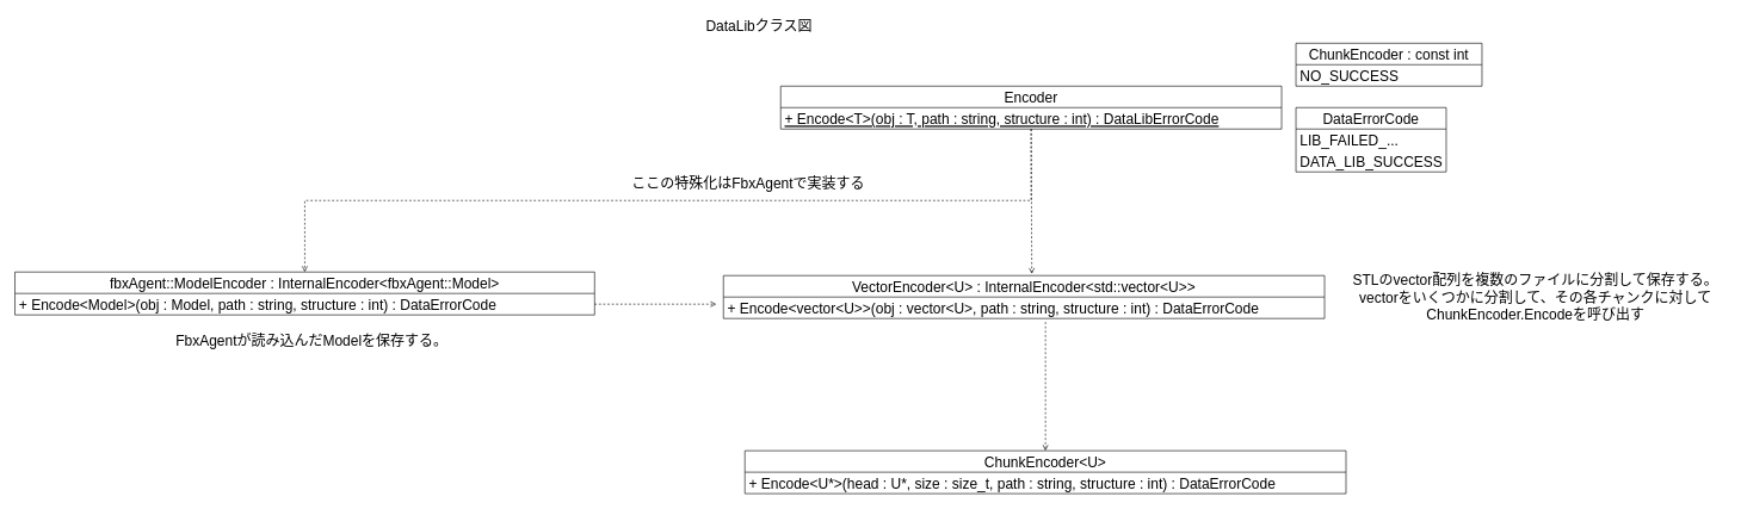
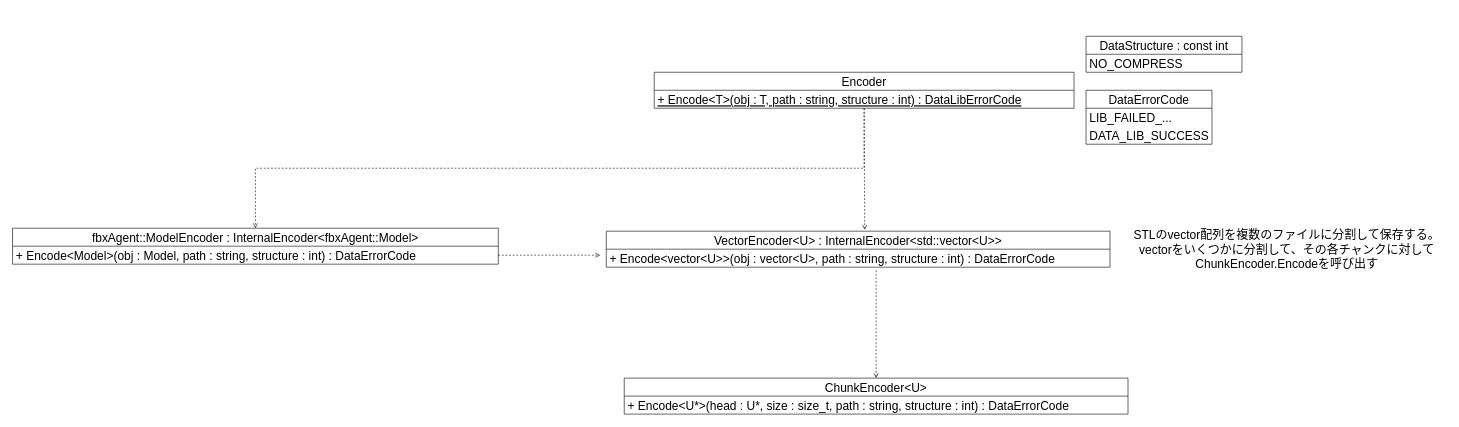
  <mxCell id="0" />
  <mxCell id="1" parent="0" />
- <mxCell id="2" value="DataLibクラス図" style="text;html=1;strokeColor=none;fillColor=none;align=center;verticalAlign=middle;whiteSpace=wrap;rounded=0;fontSize=20;" parent="1" vertex="1"><mxGeometry x="980" y="20" width="160" height="30" as="geometry" /></mxCell>
  <mxCell id="3" value="Encoder" style="swimlane;fontStyle=0;childLayout=stackLayout;horizontal=1;startSize=30;horizontalStack=0;resizeParent=1;resizeParentMax=0;resizeLast=0;collapsible=1;marginBottom=0;fontSize=20;" parent="1" vertex="1"><mxGeometry x="1090" y="120" width="700" height="60" as="geometry" /></mxCell>
  <mxCell id="4" value="+ Encode&lt;T&gt;(obj : T, path : string, structure : int) : DataLibErrorCode" style="text;strokeColor=none;fillColor=none;align=left;verticalAlign=middle;spacingLeft=4;spacingRight=4;overflow=hidden;points=[[0,0.5],[1,0.5]];portConstraint=eastwest;rotatable=0;fontSize=20;fontStyle=4" parent="3" vertex="1"><mxGeometry y="30" width="700" height="30" as="geometry" /></mxCell>
- <mxCell id="5" value="ChunkEncoder : const int" style="swimlane;fontStyle=0;childLayout=stackLayout;horizontal=1;startSize=30;horizontalStack=0;resizeParent=1;resizeParentMax=0;resizeLast=0;collapsible=1;marginBottom=0;fontSize=20;" parent="1" vertex="1"><mxGeometry x="1810" y="60" width="260" height="60" as="geometry" /></mxCell>
- <mxCell id="6" value="NO_SUCCESS" style="text;strokeColor=none;fillColor=none;align=left;verticalAlign=middle;spacingLeft=4;spacingRight=4;overflow=hidden;points=[[0,0.5],[1,0.5]];portConstraint=eastwest;rotatable=0;fontSize=20;" parent="5" vertex="1"><mxGeometry y="30" width="260" height="30" as="geometry" /></mxCell>
+ <mxCell id="5" value="DataStructure : const int" style="swimlane;fontStyle=0;childLayout=stackLayout;horizontal=1;startSize=30;horizontalStack=0;resizeParent=1;resizeParentMax=0;resizeLast=0;collapsible=1;marginBottom=0;fontSize=20;" parent="1" vertex="1"><mxGeometry x="1810" y="60" width="260" height="60" as="geometry" /></mxCell>
+ <mxCell id="6" value="NO_COMPRESS" style="text;strokeColor=none;fillColor=none;align=left;verticalAlign=middle;spacingLeft=4;spacingRight=4;overflow=hidden;points=[[0,0.5],[1,0.5]];portConstraint=eastwest;rotatable=0;fontSize=20;" parent="5" vertex="1"><mxGeometry y="30" width="260" height="30" as="geometry" /></mxCell>
  <mxCell id="7" value="DataErrorCode" style="swimlane;fontStyle=0;childLayout=stackLayout;horizontal=1;startSize=30;horizontalStack=0;resizeParent=1;resizeParentMax=0;resizeLast=0;collapsible=1;marginBottom=0;fontSize=20;" parent="1" vertex="1"><mxGeometry x="1810" y="150" width="210" height="90" as="geometry" /></mxCell>
  <mxCell id="8" value="LIB_FAILED_..." style="text;strokeColor=none;fillColor=none;align=left;verticalAlign=middle;spacingLeft=4;spacingRight=4;overflow=hidden;points=[[0,0.5],[1,0.5]];portConstraint=eastwest;rotatable=0;fontSize=20;" parent="7" vertex="1"><mxGeometry y="30" width="210" height="30" as="geometry" /></mxCell>
  <mxCell id="9" value="DATA_LIB_SUCCESS" style="text;strokeColor=none;fillColor=none;align=left;verticalAlign=middle;spacingLeft=4;spacingRight=4;overflow=hidden;points=[[0,0.5],[1,0.5]];portConstraint=eastwest;rotatable=0;fontSize=20;" parent="7" vertex="1"><mxGeometry y="60" width="210" height="30" as="geometry" /></mxCell>
  <mxCell id="10" value="VectorEncoder&lt;U&gt; : InternalEncoder&lt;std::vector&lt;U&gt;&gt;" style="swimlane;fontStyle=0;childLayout=stackLayout;horizontal=1;startSize=30;horizontalStack=0;resizeParent=1;resizeParentMax=0;resizeLast=0;collapsible=1;marginBottom=0;fontSize=20;" parent="1" vertex="1"><mxGeometry x="1010" y="385" width="840" height="60" as="geometry" /></mxCell>
  <mxCell id="11" value="+ Encode&lt;vector&lt;U&gt;&gt;(obj : vector&lt;U&gt;, path : string, structure : int) : DataErrorCode" style="text;strokeColor=none;fillColor=none;align=left;verticalAlign=middle;spacingLeft=4;spacingRight=4;overflow=hidden;points=[[0,0.5],[1,0.5]];portConstraint=eastwest;rotatable=0;fontSize=20;fontStyle=0" parent="10" vertex="1"><mxGeometry y="30" width="840" height="30" as="geometry" /></mxCell>
  <mxCell id="12" value="ChunkEncoder&lt;U&gt;" style="swimlane;fontStyle=0;childLayout=stackLayout;horizontal=1;startSize=30;horizontalStack=0;resizeParent=1;resizeParentMax=0;resizeLast=0;collapsible=1;marginBottom=0;fontSize=20;" parent="1" vertex="1"><mxGeometry x="1040" y="630" width="840" height="60" as="geometry" /></mxCell>
  <mxCell id="13" value="+ Encode&lt;U*&gt;(head : U*, size : size_t, path : string, structure : int) : DataErrorCode" style="text;strokeColor=none;fillColor=none;align=left;verticalAlign=middle;spacingLeft=4;spacingRight=4;overflow=hidden;points=[[0,0.5],[1,0.5]];portConstraint=eastwest;rotatable=0;fontSize=20;fontStyle=0" parent="12" vertex="1"><mxGeometry y="30" width="840" height="30" as="geometry" /></mxCell>
  <mxCell id="14" value="STLのvector配列を複数のファイルに分割して保存する。&lt;br&gt;vectorをいくつかに分割して、その各チャンクに対してChunkEncoder.Encodeを呼び出す" style="text;html=1;strokeColor=none;fillColor=none;align=center;verticalAlign=middle;whiteSpace=wrap;rounded=0;fontSize=20;" parent="1" vertex="1"><mxGeometry x="1880" y="400" width="530" height="30" as="geometry" /></mxCell>
  <mxCell id="15" value="fbxAgent::ModelEncoder : InternalEncoder&lt;fbxAgent::Model&gt;" style="swimlane;fontStyle=0;childLayout=stackLayout;horizontal=1;startSize=30;horizontalStack=0;resizeParent=1;resizeParentMax=0;resizeLast=0;collapsible=1;marginBottom=0;fontSize=20;" parent="1" vertex="1"><mxGeometry x="20" y="380" width="810" height="60" as="geometry" /></mxCell>
  <mxCell id="16" value="+ Encode&lt;Model&gt;(obj : Model, path : string, structure : int) : DataErrorCode" style="text;strokeColor=none;fillColor=none;align=left;verticalAlign=middle;spacingLeft=4;spacingRight=4;overflow=hidden;points=[[0,0.5],[1,0.5]];portConstraint=eastwest;rotatable=0;fontSize=20;fontStyle=0" parent="15" vertex="1"><mxGeometry y="30" width="810" height="30" as="geometry" /></mxCell>
- <mxCell id="17" value="FbxAgentが読み込んだModelを保存する。" style="text;html=1;strokeColor=none;fillColor=none;align=center;verticalAlign=middle;whiteSpace=wrap;rounded=0;fontSize=20;" parent="1" vertex="1"><mxGeometry x="170" y="460" width="530" height="30" as="geometry" /></mxCell>
  <mxCell id="18" value="" style="endArrow=open;html=1;rounded=0;fontSize=20;entryX=0.5;entryY=0;entryDx=0;entryDy=0;dashed=1;endFill=0;elbow=vertical;" edge="1" parent="1" target="12"><mxGeometry width="50" height="50" relative="1" as="geometry"><mxPoint x="1460" y="450" as="sourcePoint" /><mxPoint x="1475" y="260" as="targetPoint" /></mxGeometry></mxCell>
  <mxCell id="19" value="" style="endArrow=open;html=1;rounded=0;elbow=vertical;entryX=0.5;entryY=0;entryDx=0;entryDy=0;edgeStyle=elbowEdgeStyle;dashed=1;endFill=0;" edge="1" parent="1" target="15"><mxGeometry width="50" height="50" relative="1" as="geometry"><mxPoint x="1440" y="180" as="sourcePoint" /><mxPoint x="1490" y="310" as="targetPoint" /></mxGeometry></mxCell>
- <mxCell id="20" value="ここの特殊化はFbxAgentで実装する" style="text;html=1;strokeColor=none;fillColor=none;align=center;verticalAlign=middle;whiteSpace=wrap;rounded=0;fontSize=20;" vertex="1" parent="1"><mxGeometry x="870" y="240" width="350" height="30" as="geometry" /></mxCell>
  <mxCell id="21" value="" style="endArrow=open;html=1;rounded=0;fontSize=20;dashed=1;endFill=0;elbow=vertical;exitX=1;exitY=0.5;exitDx=0;exitDy=0;" edge="1" parent="1" source="16"><mxGeometry width="50" height="50" relative="1" as="geometry"><mxPoint x="1470" y="460" as="sourcePoint" /><mxPoint x="1000" y="425" as="targetPoint" /></mxGeometry></mxCell>
  <mxCell id="22" value="" style="endArrow=open;html=1;rounded=0;fontSize=20;dashed=1;endFill=0;elbow=vertical;entryX=0.513;entryY=-0.04;entryDx=0;entryDy=0;entryPerimeter=0;" edge="1" parent="1" target="10"><mxGeometry width="50" height="50" relative="1" as="geometry"><mxPoint x="1440" y="180" as="sourcePoint" /><mxPoint x="1010" y="435" as="targetPoint" /></mxGeometry></mxCell>
